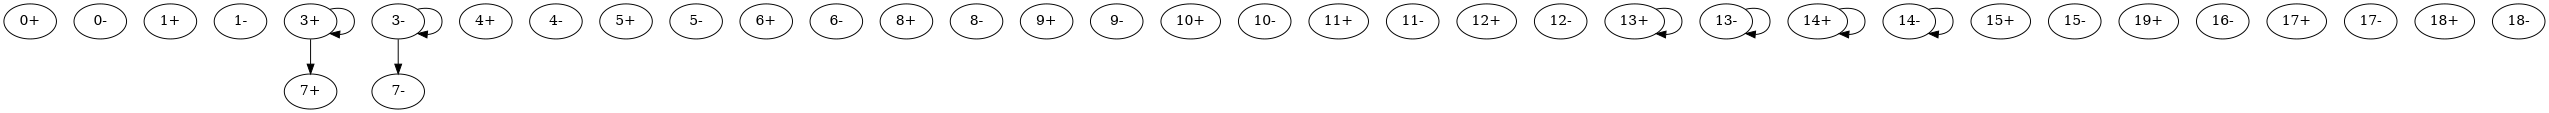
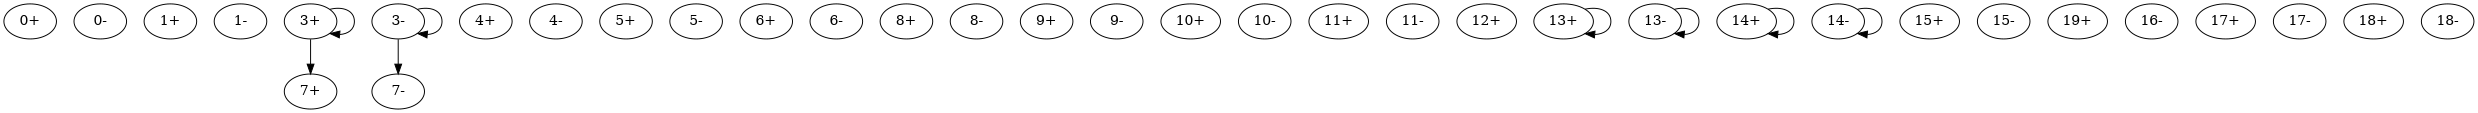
  digraph {
    k=90
    node [C=8557 l=149]
    edge [d=-89]
    "0+" [l=207]
    "0-" [l=207]
    "1+" [C=739 l=243]
    "1-" [C=739 l=243]
    "3+" [C=1048]
    "7+" [C=874 l=200]
    "3-" [C=1048]
    "7-" [C=874 l=200]
    "4+" [C=595 l=253]
    "4-" [C=595 l=253]
    "5+" [C=655 l=253]
    "5-" [C=655 l=253]
    "6+" [C=803 l=239]
    "6-" [C=803 l=239]
    "8+" [C=312 l=195]
    "8-" [C=312 l=195]
    "9+" [C=1550 l=236]
    "9-" [C=1550 l=236]
    "10+" [C=682 l=238]
    "10-" [C=682 l=238]
    "11+" [C=835 l=234]
    "11-" [C=835 l=234]
    "12+" [C=787 l=214]
-   "12-" [C=787 l=214]
    "13+" [C=279]
    "13-" [C=279]
    "14+" [C=108 l=102]
    "14-" [C=108 l=102]
    "15+" [C=571 l=182]
    "15-" [C=571 l=182]
    n31 [C=339 l=188 label="19+"]
    "16-" [C=339 l=188]
    "17+" [C=353 l=228]
    "17-" [C=353 l=228]
    "18+" [C=479 l=201]
    "18-" [C=479 l=201]
    "3+" -> "3+"
    "3+" -> "7+" [d=-59]
    "3-" -> "3-"
    "3-" -> "7-" [d=-59]
    "13+" -> "13+"
    "13-" -> "13-"
    "14+" -> "14+"
    "14-" -> "14-"
  }
